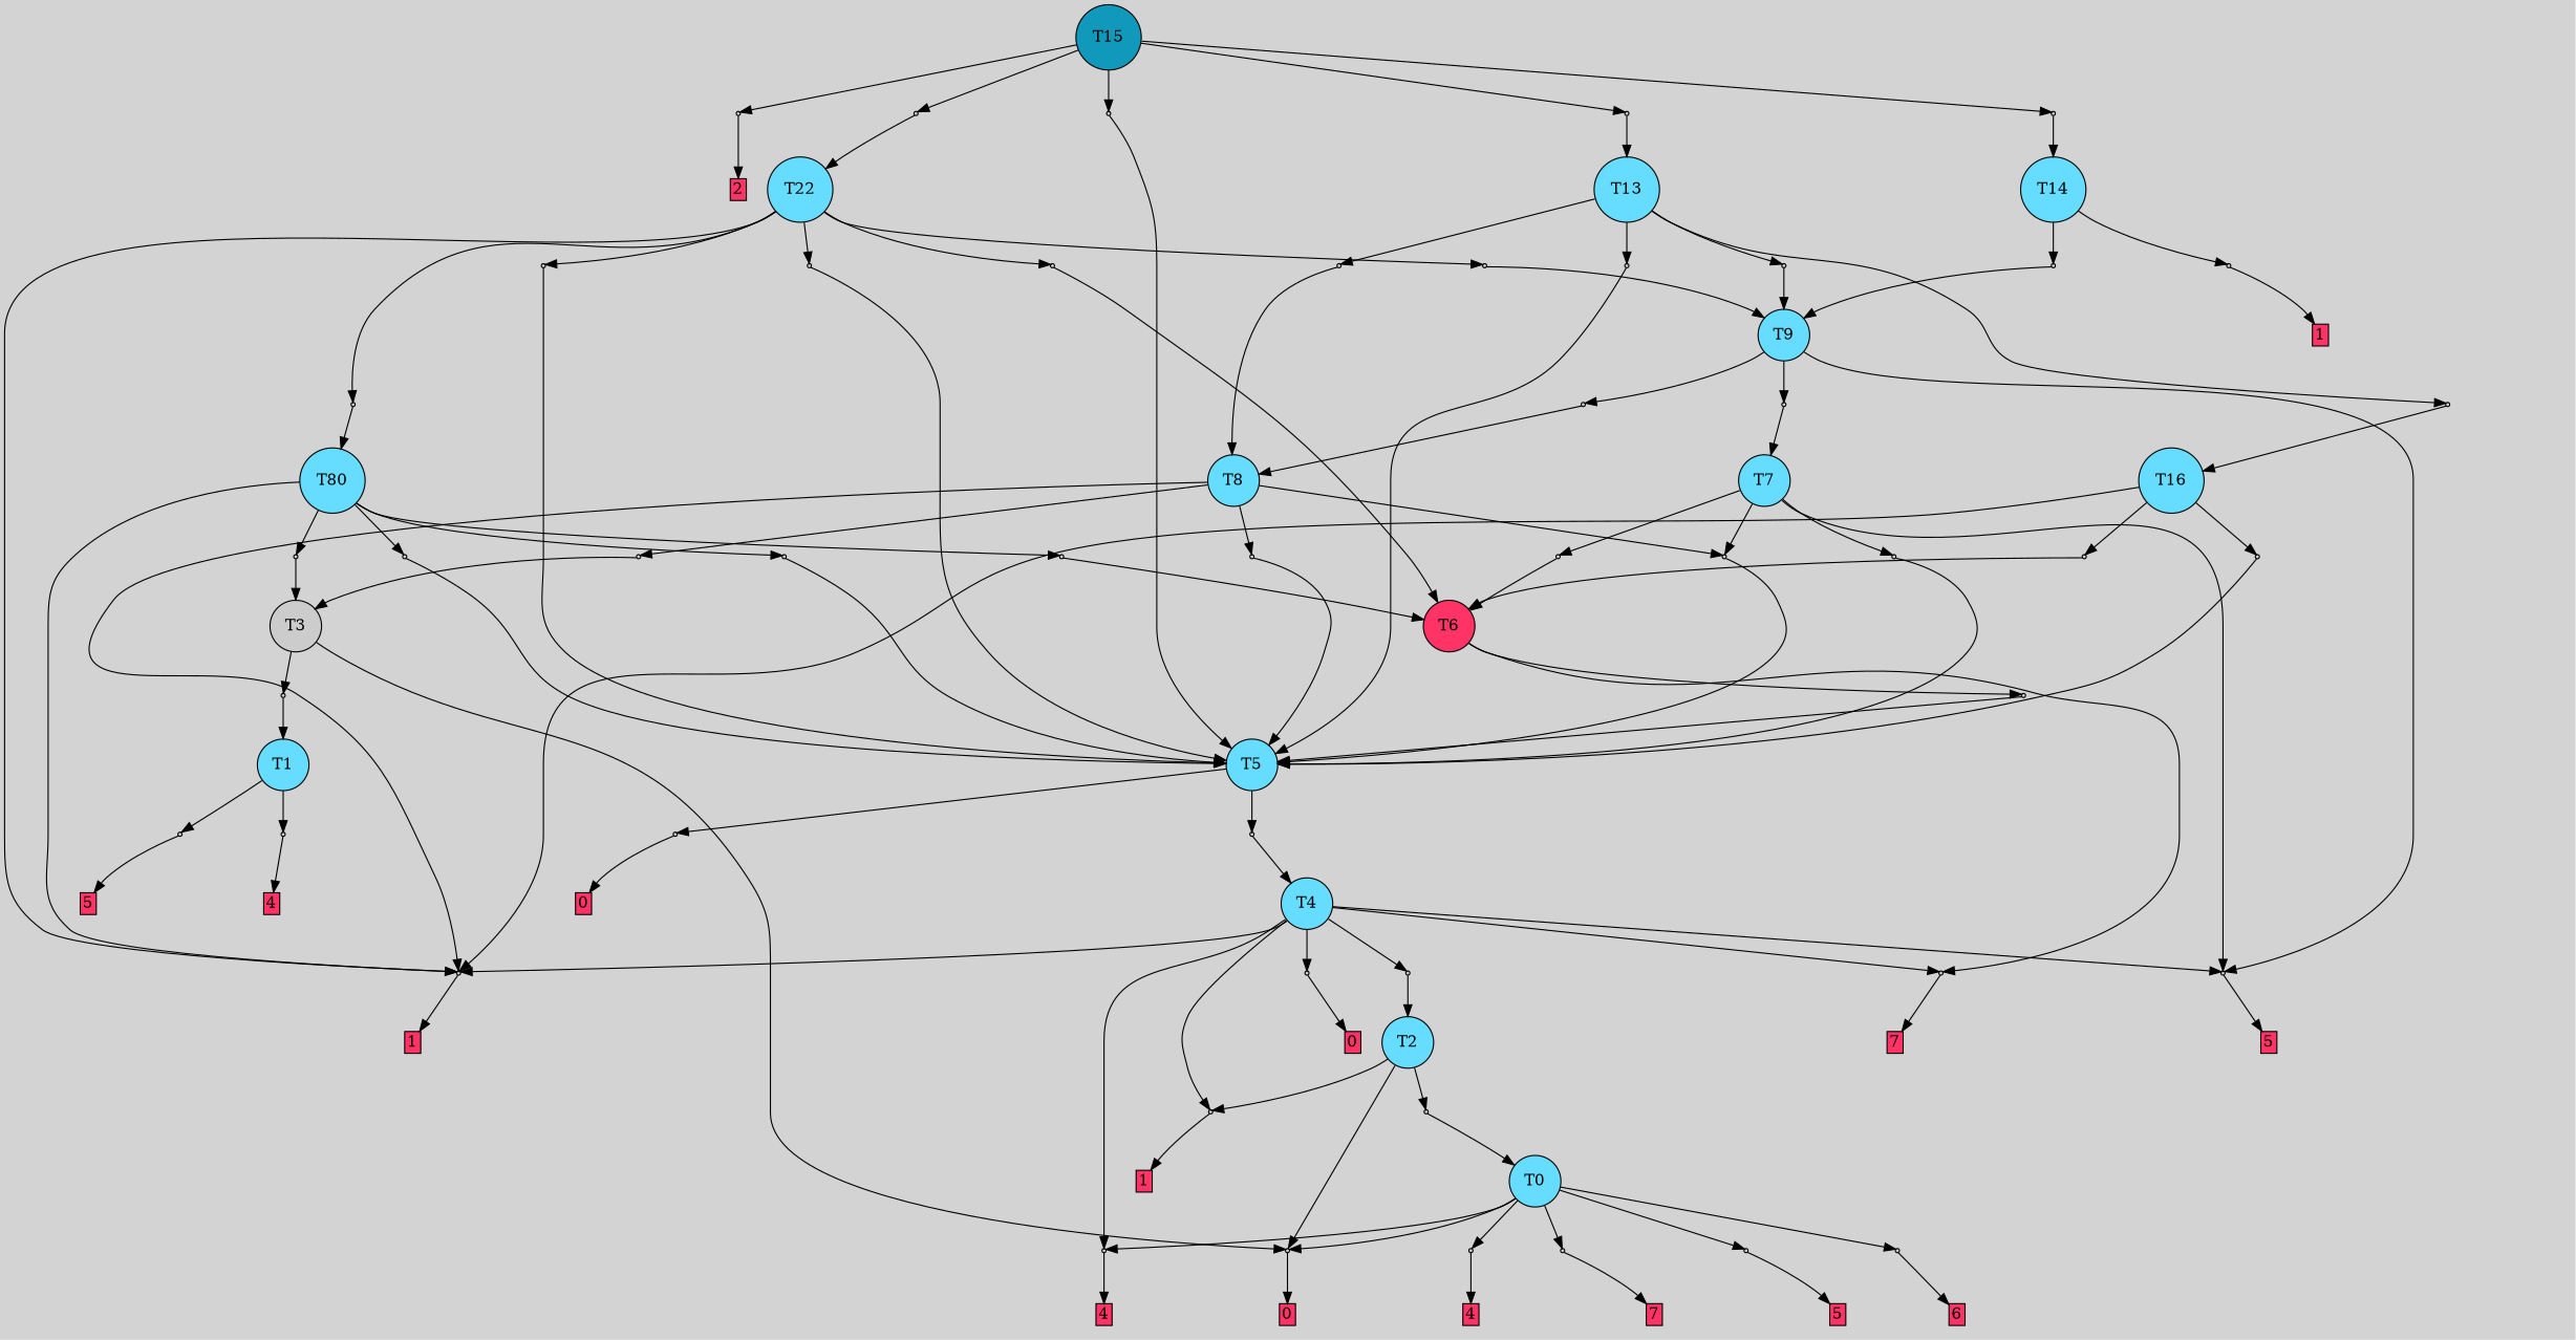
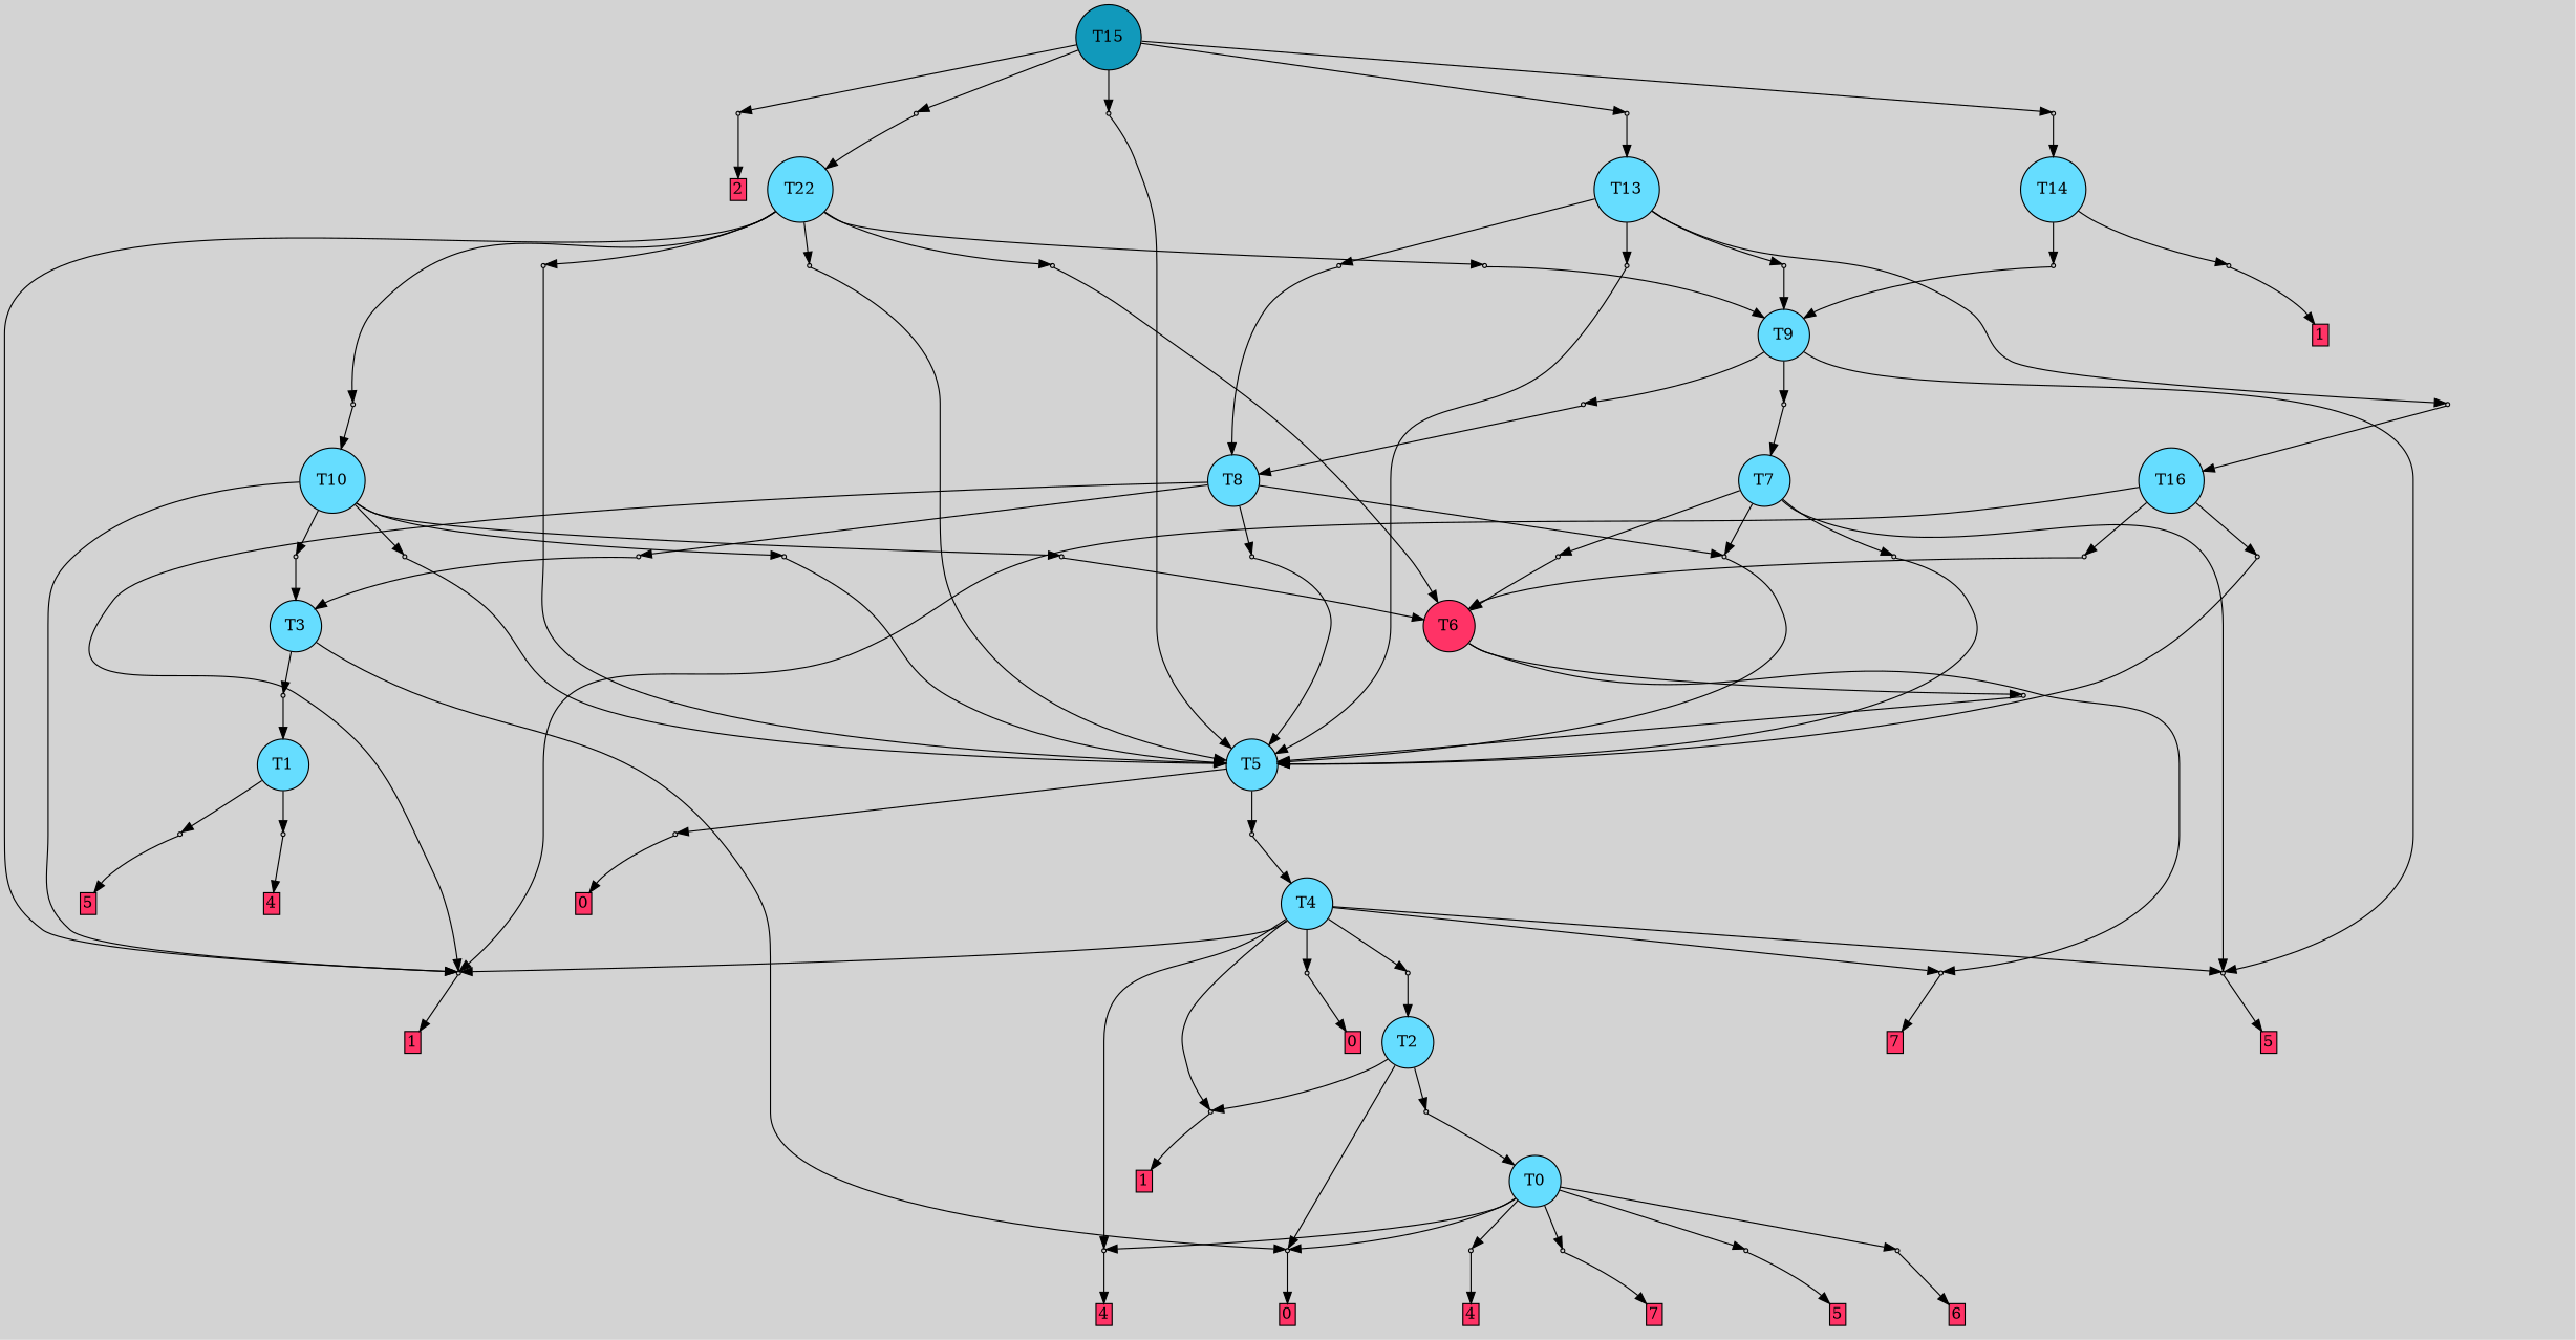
  digraph {
    bgcolor=lightgray
    node [shape=box style=filled]
    T15 [fillcolor="#1199bb" shape=circle]
    P43 [fillcolor="#cccccc" shape=point]
    P44 [fillcolor="#cccccc" shape=point]
    P45 [fillcolor="#cccccc" shape=point]
    P46 [fillcolor="#cccccc" shape=point]
    P47 [fillcolor="#cccccc" shape=point]
    T0 [fillcolor="#66ddff" shape=circle]
    P0 [fillcolor="#cccccc" shape=point]
    P1 [fillcolor="#cccccc" shape=point]
    P2 [fillcolor="#cccccc" shape=point]
    P3 [fillcolor="#cccccc" shape=point]
    P4 [fillcolor="#cccccc" shape=point]
    P5 [fillcolor="#cccccc" shape=point]
    n14 [label="1|0&2|4#0|2&#92;n" style=invis]
    n15 [fillcolor="#ff3366" height=0 label=4 margin=0.03 width=0]
    n16 [label="2|0&3|2#1|2&#92;n" style=invis]
    n17 [fillcolor="#ff3366" height=0 label=5 margin=0.03 width=0]
    I2 [style=invis]
    n19 [fillcolor="#ff3366" height=0 label=6 margin=0.03 width=0]
    n20 [label="2|0&1|3#3|4&#92;n" style=invis]
    n21 [fillcolor="#ff3366" height=0 label=0 margin=0.03 width=0]
    n22 [label="6|0&4|6#3|4&#92;n" style=invis]
    n23 [fillcolor="#ff3366" height=0 label=7 margin=0.03 width=0]
    n24 [label="0|0&0|7#3|4&#92;n" style=invis]
    n25 [fillcolor="#ff3366" height=0 label=4 margin=0.03 width=0]
    T1 [fillcolor="#66ddff" shape=circle]
    P6 [fillcolor="#cccccc" shape=point]
    P7 [fillcolor="#cccccc" shape=point]
    n29 [label="0|7&1|3#3|4&#92;n0|0&0|7#3|4&#92;n" style=invis]
    n30 [fillcolor="#ff3366" height=0 label=4 margin=0.03 width=0]
    n31 [label="8|0&3|5#1|1&#92;n" style=invis]
    n32 [fillcolor="#ff3366" height=0 label=5 margin=0.03 width=0]
    T2 [fillcolor="#66ddff" shape=circle]
    P8 [fillcolor="#cccccc" shape=point]
    P9 [fillcolor="#cccccc" shape=point]
    n36 [label="8|0&3|1#2|5&#92;n" style=invis]
    n37 [fillcolor="#ff3366" height=0 label=1 margin=0.03 width=0]
    n38 [label="0|0&4|0#0|4&#92;n" style=invis]
-   T3 [fillcolor="#cccccc" shape=circle]
+   T3 [fillcolor="#66ddff" shape=circle]
    P10 [fillcolor="#cccccc" shape=point]
    n41 [label="8|0&3|5#1|1&#92;n" style=invis]
    T4 [fillcolor="#66ddff" shape=circle]
    P11 [fillcolor="#cccccc" shape=point]
    P12 [fillcolor="#cccccc" shape=point]
    P13 [fillcolor="#cccccc" shape=point]
    P14 [fillcolor="#cccccc" shape=point]
    P15 [fillcolor="#cccccc" shape=point]
    n48 [label="7|0&4|6#2|3&#92;n" style=invis]
    n49 [fillcolor="#ff3366" height=0 label=7 margin=0.03 width=0]
    n50 [label="4|0&3|5#4|7&#92;n" style=invis]
    n51 [fillcolor="#ff3366" height=0 label=1 margin=0.03 width=0]
    n52 [label="8|0&3|2#1|1&#92;n" style=invis]
    n53 [fillcolor="#ff3366" height=0 label=5 margin=0.03 width=0]
    n54 [label="2|0&1|3#3|4&#92;n" style=invis]
    n55 [fillcolor="#ff3366" height=0 label=0 margin=0.03 width=0]
    n56 [label="8|0&3|6#4|5&#92;n" style=invis]
    T5 [fillcolor="#66ddff" shape=circle]
    P16 [fillcolor="#cccccc" shape=point]
    P17 [fillcolor="#cccccc" shape=point]
    n60 [label="3|0&3|0#0|4&#92;n" style=invis]
    n61 [fillcolor="#ff3366" height=0 label=0 margin=0.03 width=0]
    n62 [label="8|0&4|6#4|6&#92;n" style=invis]
    T6 [fillcolor="#ff3366" shape=circle]
    P18 [fillcolor="#cccccc" shape=point]
    n65 [label="8|1&4|1#2|4&#92;n2|0&2|3#0|1&#92;n" style=invis]
    T7 [fillcolor="#66ddff" shape=circle]
    P19 [fillcolor="#cccccc" shape=point]
    P20 [fillcolor="#cccccc" shape=point]
    P21 [fillcolor="#cccccc" shape=point]
    n70 [label="7|0&1|5#2|3&#92;n" style=invis]
    n71 [label="1|0&3|3#3|3&#92;n" style=invis]
    n72 [label="2|0&2|3#1|1&#92;n" style=invis]
    T8 [fillcolor="#66ddff" shape=circle]
    P22 [fillcolor="#cccccc" shape=point]
    P23 [fillcolor="#cccccc" shape=point]
    n76 [label="8|1&4|1#2|4&#92;n2|0&2|3#0|1&#92;n" style=invis]
    n77 [label="1|0&3|3#3|5&#92;n" style=invis]
    T9 [fillcolor="#66ddff" shape=circle]
    P24 [fillcolor="#cccccc" shape=point]
    P25 [fillcolor="#cccccc" shape=point]
    n81 [label="7|4&3|3#2|4&#92;n1|0&0|4#4|6&#92;n" style=invis]
    n82 [label="0|0&4|3#2|7&#92;n" style=invis]
-   T10 [fillcolor="#66ddff" shape=circle label=T80]
+   T10 [fillcolor="#66ddff" shape=circle]
    P26 [fillcolor="#cccccc" shape=point]
    P27 [fillcolor="#cccccc" shape=point]
    P28 [fillcolor="#cccccc" shape=point]
    P29 [fillcolor="#cccccc" shape=point]
    n88 [label="1|0&3|2#3|5&#92;n" style=invis]
    n89 [label="3|0&4|7#1|5&#92;n" style=invis]
    n90 [label="7|0&1|5#2|3&#92;n" style=invis]
    n91 [label="2|0&2|4#3|1&#92;n" style=invis]
    n92 [fillcolor="#66ddff" label=T16 shape=circle]
    P30 [fillcolor="#cccccc" shape=point]
    P31 [fillcolor="#cccccc" shape=point]
    n95 [label="7|0&1|5#2|3&#92;n" style=invis]
    n96 [label="0|0&0|3#3|6&#92;n" style=invis]
    n97 [fillcolor="#66ddff" label=T22 shape=circle]
    P32 [fillcolor="#cccccc" shape=point]
    P33 [fillcolor="#cccccc" shape=point]
    P34 [fillcolor="#cccccc" shape=point]
    P35 [fillcolor="#cccccc" shape=point]
    P36 [fillcolor="#cccccc" shape=point]
    n103 [label="2|0&2|3#2|1&#92;n" style=invis]
    n104 [label="0|0&0|6#1|6&#92;n" style=invis]
    n105 [label="0|0&1|3#3|0&#92;n" style=invis]
    n106 [label="1|0&2|3#3|3&#92;n" style=invis]
    n107 [label="0|0&4|4#4|0&#92;n" style=invis]
    T13 [fillcolor="#66ddff" shape=circle]
    P37 [fillcolor="#cccccc" shape=point]
    P38 [fillcolor="#cccccc" shape=point]
    P39 [fillcolor="#cccccc" shape=point]
    P40 [fillcolor="#cccccc" shape=point]
    n113 [label="8|0&1|3#3|6&#92;n" style=invis]
    n114 [label="0|0&3|6#1|6&#92;n" style=invis]
    n115 [label="7|0&1|5#2|3&#92;n" style=invis]
    n116 [label="3|0&3|1#2|3&#92;n" style=invis]
    T14 [fillcolor="#66ddff" shape=circle]
    P41 [fillcolor="#cccccc" shape=point]
    P42 [fillcolor="#cccccc" shape=point]
    n120 [label="2|0&3|1#2|5&#92;n" style=invis]
    n121 [fillcolor="#ff3366" height=0 label=1 margin=0.03 width=0]
    n122 [label="0|0&0|6#1|6&#92;n" style=invis]
    n123 [label="8|0&3|2#0|1&#92;n" style=invis]
    n124 [fillcolor="#ff3366" height=0 label=2 margin=0.03 width=0]
    n125 [label="2|0&1|7#1|6&#92;n" style=invis]
    n126 [label="2|0&2|4#3|1&#92;n" style=invis]
    n127 [label="0|0&1|0#3|2&#92;n3|7&1|3#0|0&#92;n3|0&4|2#0|7&#92;n" style=invis]
    n128 [label="1|0&3|4#4|6&#92;n" style=invis]
    subgraph sub_1 {
      rank=same
      T15
    }
    T15 -> P43
    T15 -> P44
    T15 -> P45
    T15 -> P46
    T15 -> P47
    P43 -> n123 [style=invis]
    P43 -> n124
    P44 -> T13
    P44 -> n125 [style=invis]
    P45 -> T5
    P45 -> n126 [style=invis]
    P46 -> n97
    P46 -> n127 [style=invis]
    P47 -> T14
    P47 -> n128 [style=invis]
    T0 -> P0
    T0 -> P1
    T0 -> P2
    T0 -> P3
    T0 -> P4
    T0 -> P5
    P0 -> n14 [style=invis]
    P0 -> n15
    P1 -> n16 [style=invis]
    P1 -> n17
    P2 -> I2 [style=invis]
    P2 -> n19
    P3 -> n20 [style=invis]
    P3 -> n21
    P4 -> n22 [style=invis]
    P4 -> n23
    P5 -> n24 [style=invis]
    P5 -> n25
    T1 -> P6
    T1 -> P7
    P6 -> n29 [style=invis]
    P6 -> n30
    P7 -> n31 [style=invis]
    P7 -> n32
    T2 -> P3
    T2 -> P8
    T2 -> P9
    P8 -> n36 [style=invis]
    P8 -> n37
    P9 -> T0
    P9 -> n38 [style=invis]
    T3 -> P3
    T3 -> P10
    P10 -> T1
    P10 -> n41 [style=invis]
    T4 -> P5
    T4 -> P8
    T4 -> P11
    T4 -> P12
    T4 -> P13
    T4 -> P14
    T4 -> P15
    P11 -> n48 [style=invis]
    P11 -> n49
    P12 -> n50 [style=invis]
    P12 -> n51
    P13 -> n52 [style=invis]
    P13 -> n53
    P14 -> n54 [style=invis]
    P14 -> n55
    P15 -> T2
    P15 -> n56 [style=invis]
    T5 -> P16
    T5 -> P17
    P16 -> n60 [style=invis]
    P16 -> n61
    P17 -> T4
    P17 -> n62 [style=invis]
    T6 -> P11
    T6 -> P18
    P18 -> T5
    P18 -> n65 [style=invis]
    T7 -> P13
    T7 -> P19
    T7 -> P20
    T7 -> P21
    P19 -> T5
    P19 -> n70 [style=invis]
    P20 -> T6
    P20 -> n71 [style=invis]
    P21 -> T5
    P21 -> n72 [style=invis]
    T8 -> P12
    T8 -> P19
    T8 -> P22
    T8 -> P23
    P22 -> T5
    P22 -> n76 [style=invis]
    P23 -> T3
    P23 -> n77 [style=invis]
    T9 -> P13
    T9 -> P24
    T9 -> P25
    P24 -> T7
    P24 -> n81 [style=invis]
    P25 -> T8
    P25 -> n82 [style=invis]
    T10 -> P12
    T10 -> P26
    T10 -> P27
    T10 -> P28
    T10 -> P29
    P26 -> T3
    P26 -> n88 [style=invis]
    P27 -> T6
    P27 -> n89 [style=invis]
    P28 -> T5
    P28 -> n90 [style=invis]
    P29 -> T5
    P29 -> n91 [style=invis]
    n92 -> P12
    n92 -> P30
    n92 -> P31
    P30 -> T5
    P30 -> n95 [style=invis]
    P31 -> T6
    P31 -> n96 [style=invis]
    n97 -> P12
    n97 -> P32
    n97 -> P33
    n97 -> P34
    n97 -> P35
    n97 -> P36
    P32 -> T5
    P32 -> n103 [style=invis]
    P33 -> T9
    P33 -> n104 [style=invis]
    P34 -> T6
    P34 -> n105 [style=invis]
    P35 -> T10
    P35 -> n106 [style=invis]
    P36 -> T5
    P36 -> n107 [style=invis]
    T13 -> P37
    T13 -> P38
    T13 -> P39
    T13 -> P40
    P37 -> n92
    P37 -> n113 [style=invis]
    P38 -> T9
    P38 -> n114 [style=invis]
    P39 -> T5
    P39 -> n115 [style=invis]
    P40 -> T8
    P40 -> n116 [style=invis]
    T14 -> P41
    T14 -> P42
    P41 -> n120 [style=invis]
    P41 -> n121
    P42 -> T9
    P42 -> n122 [style=invis]
  }
